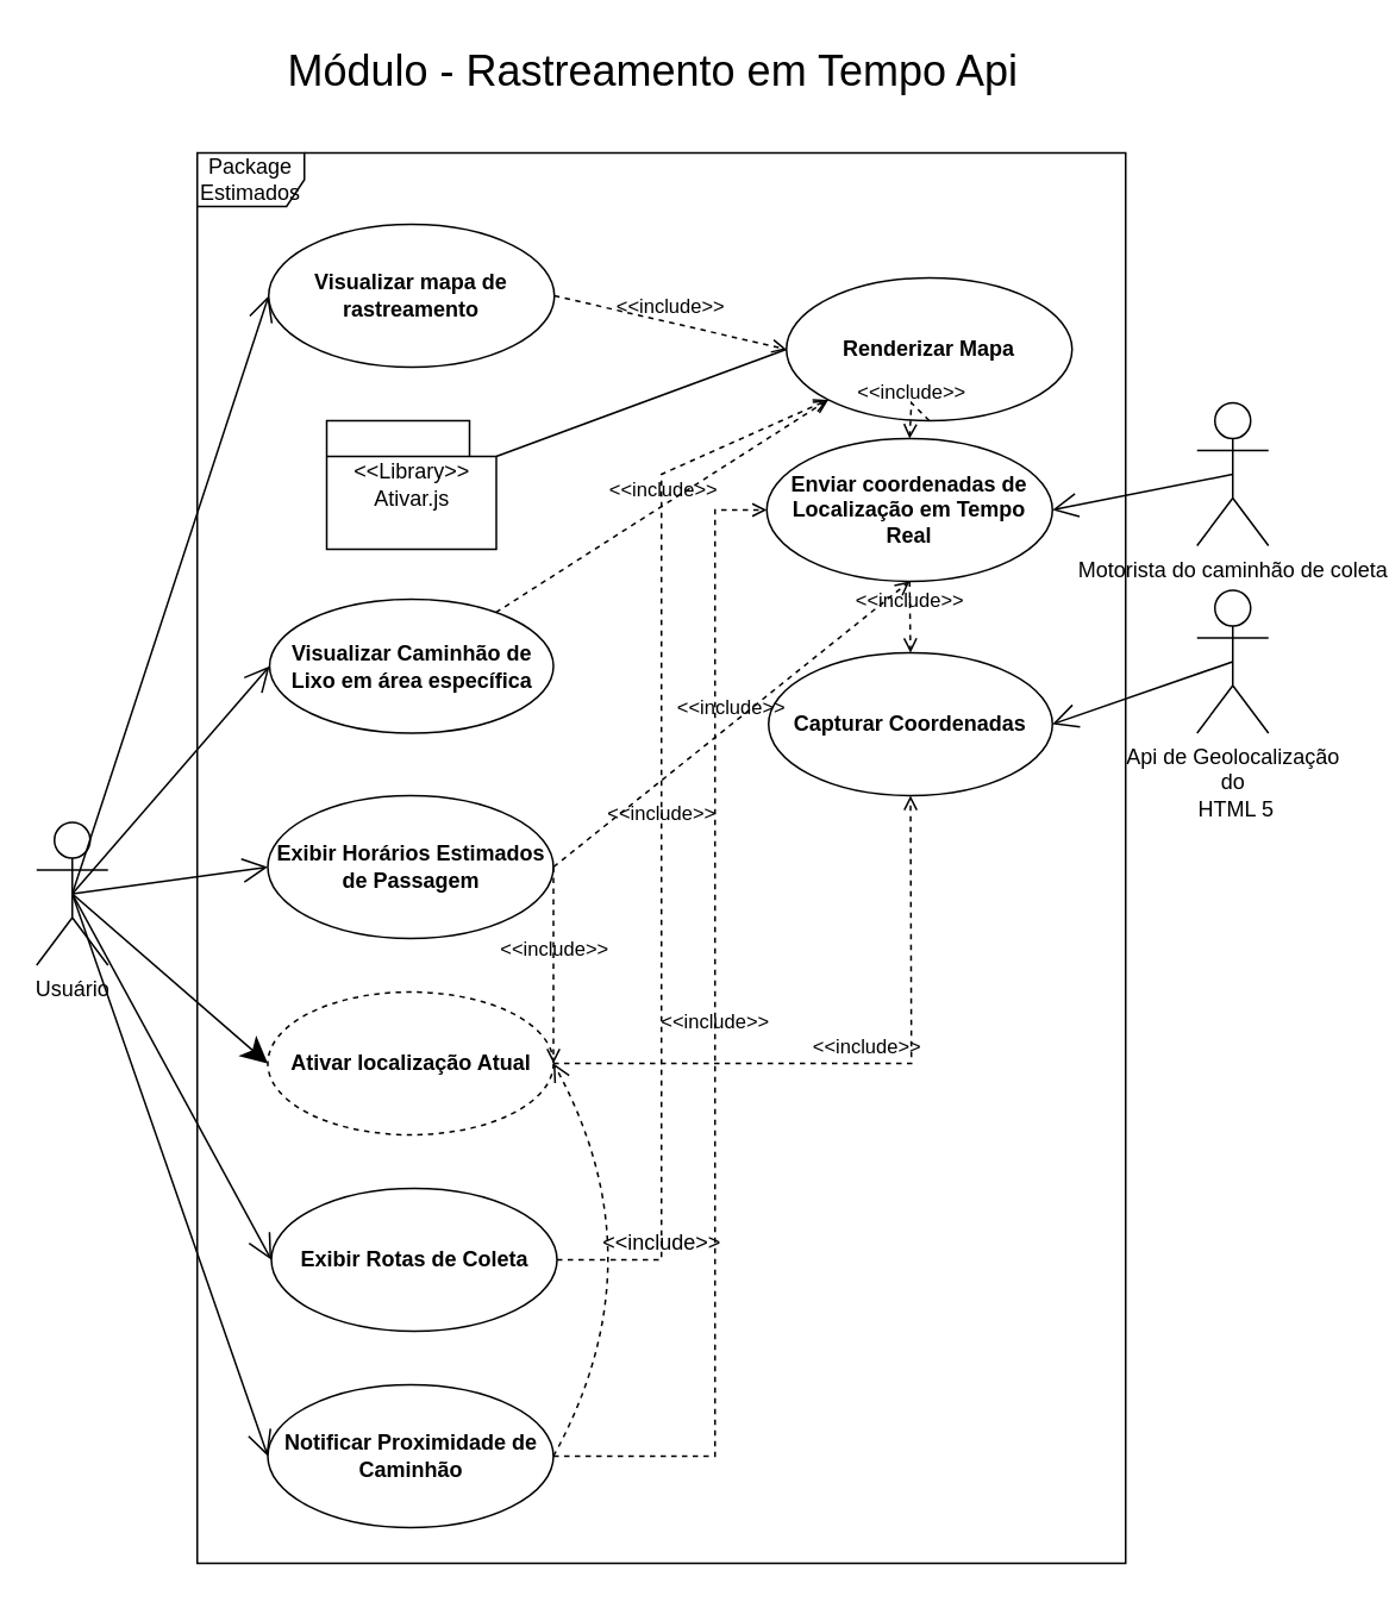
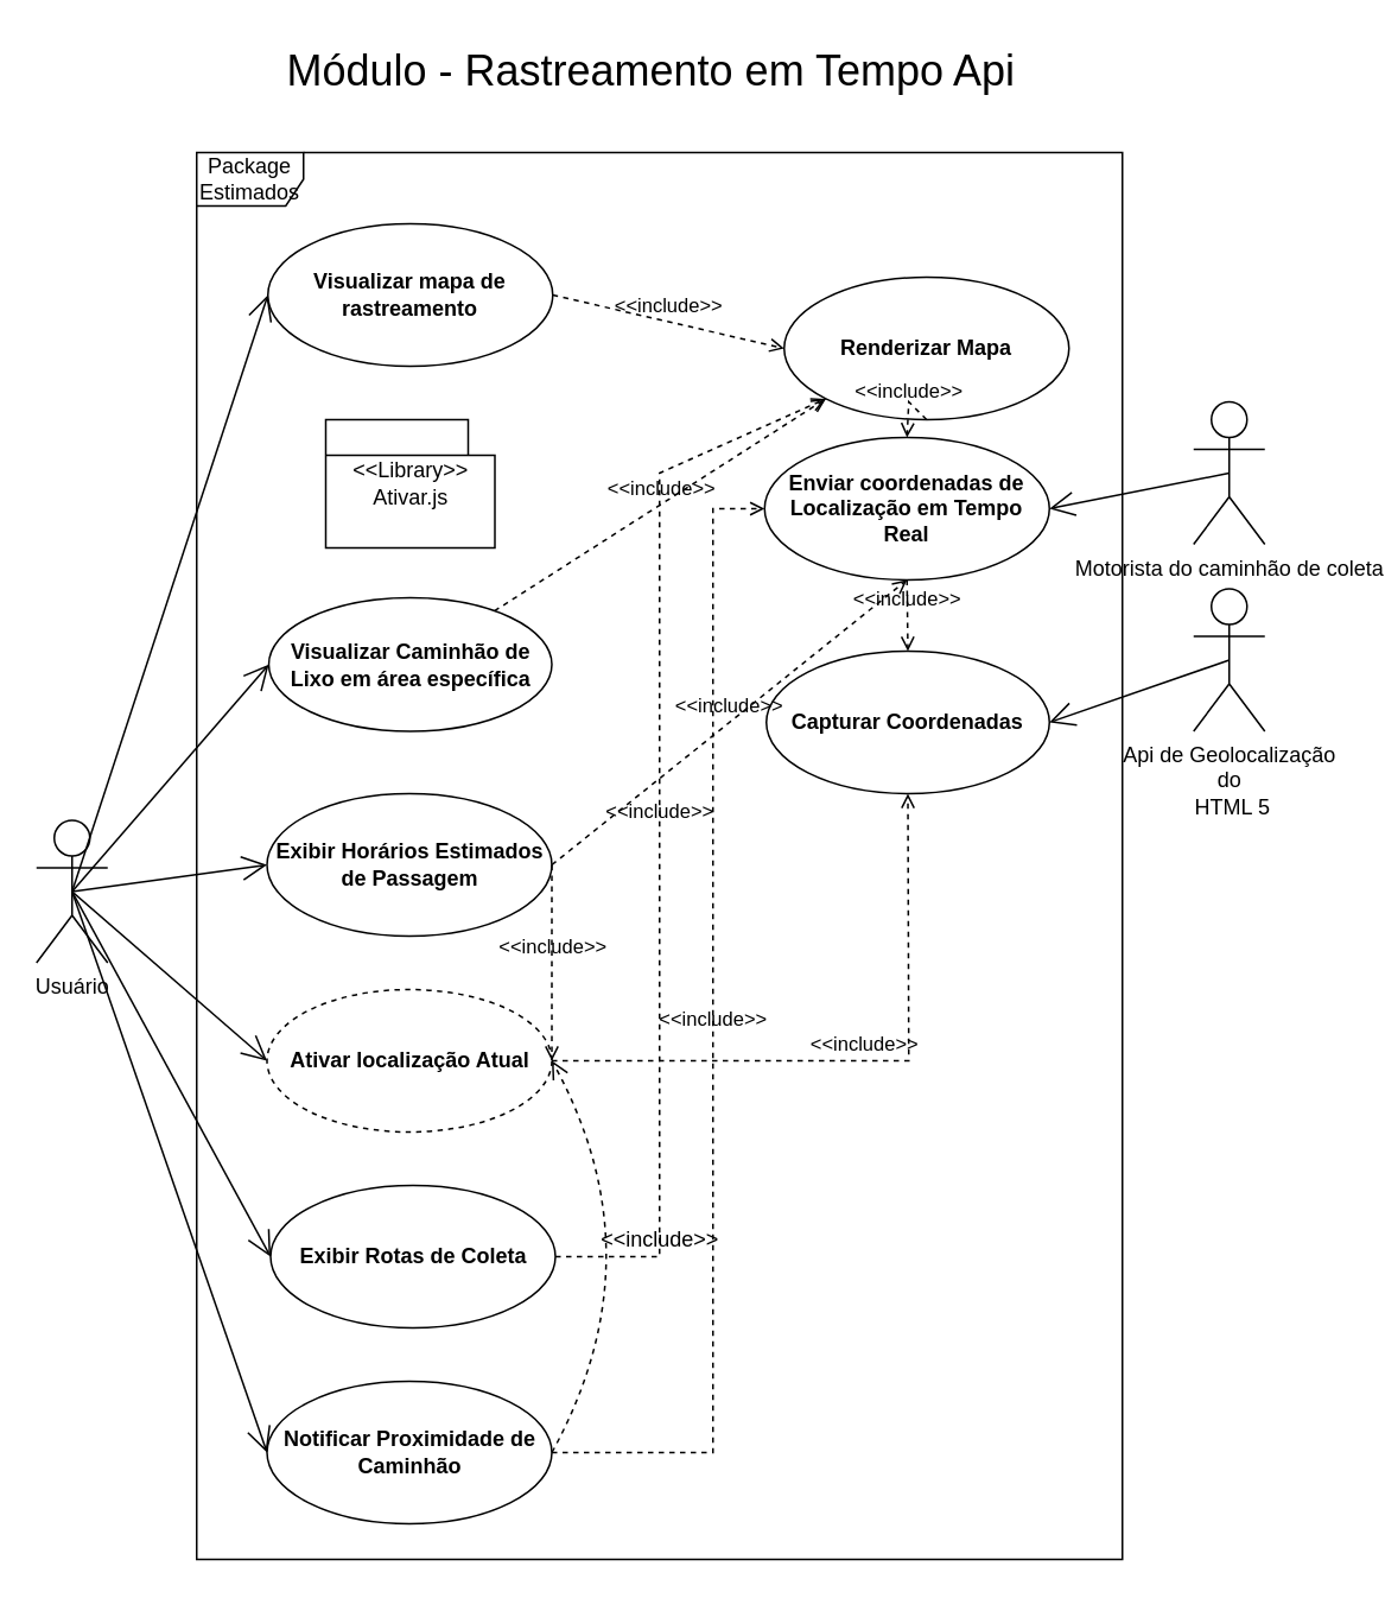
  <mxCell id="0" />
  <mxCell id="1" parent="0" />
  <mxCell id="2" value="Usuário" style="shape=umlActor;verticalLabelPosition=bottom;verticalAlign=top;html=1;" parent="1" vertex="1"><mxGeometry x="20" y="460" width="40" height="80" as="geometry" /></mxCell>
  <mxCell id="3" value="&lt;font style=&quot;font-size: 24px;&quot;&gt;Módulo - Rastreamento em Tempo Api&lt;/font&gt;" style="text;html=1;align=center;verticalAlign=middle;resizable=0;points=[];autosize=1;strokeColor=none;fillColor=none;" parent="1" vertex="1"><mxGeometry x="160" y="20" width="410" height="40" as="geometry" /></mxCell>
  <mxCell id="4" value="&lt;b&gt;Visualizar mapa de rastreamento&lt;/b&gt;" style="ellipse;whiteSpace=wrap;html=1;" parent="1" vertex="1"><mxGeometry x="150" y="125" width="160" height="80" as="geometry" /></mxCell>
  <mxCell id="5" value="&lt;b&gt;Visualizar Caminhão de Lixo em área específica&lt;/b&gt;" style="ellipse;whiteSpace=wrap;html=1;" parent="1" vertex="1"><mxGeometry x="150.5" y="335" width="159" height="75" as="geometry" /></mxCell>
  <mxCell id="6" value="&lt;b&gt;Exibir Rotas de Coleta&lt;/b&gt;" style="ellipse;whiteSpace=wrap;html=1;" parent="1" vertex="1"><mxGeometry x="151.5" y="665" width="160" height="80" as="geometry" /></mxCell>
  <mxCell id="7" value="&lt;span class=&quot;notion-enable-hover&quot; data-token-index=&quot;0&quot; style=&quot;font-weight:600&quot;&gt;Exibir Horários Estimados de Passagem&lt;/span&gt;" style="ellipse;whiteSpace=wrap;html=1;" parent="1" vertex="1"><mxGeometry x="149.5" y="445" width="160" height="80" as="geometry" /></mxCell>
  <mxCell id="8" value="&lt;span class=&quot;notion-enable-hover&quot; data-token-index=&quot;0&quot; style=&quot;font-weight:600&quot;&gt;Notificar Proximidade de Caminhão&lt;/span&gt;" style="ellipse;whiteSpace=wrap;html=1;" parent="1" vertex="1"><mxGeometry x="149.5" y="775" width="160" height="80" as="geometry" /></mxCell>
  <mxCell id="9" value="Motorista do caminhão de coleta&lt;div&gt;&lt;br&gt;&lt;/div&gt;" style="shape=umlActor;verticalLabelPosition=bottom;verticalAlign=top;html=1;" parent="1" vertex="1"><mxGeometry x="670" y="225" width="40" height="80" as="geometry" /></mxCell>
  <mxCell id="10" value="&lt;b&gt;Enviar coordenadas de Localização em Tempo Real&lt;/b&gt;" style="ellipse;whiteSpace=wrap;html=1;" parent="1" vertex="1"><mxGeometry x="429" y="245" width="160" height="80" as="geometry" /></mxCell>
  <mxCell id="11" value="&lt;b&gt;Capturar Coordenadas&lt;/b&gt;" style="ellipse;whiteSpace=wrap;html=1;" parent="1" vertex="1"><mxGeometry x="430" y="365" width="159" height="80" as="geometry" /></mxCell>
  <mxCell id="12" value="&lt;div&gt;Api de Geolocalização &lt;br&gt;do&lt;br&gt;&amp;nbsp;HTML 5&lt;/div&gt;" style="shape=umlActor;verticalLabelPosition=bottom;verticalAlign=top;html=1;" parent="1" vertex="1"><mxGeometry x="670" y="330" width="40" height="80" as="geometry" /></mxCell>
  <mxCell id="13" value="Package Estimados" style="shape=umlFrame;whiteSpace=wrap;html=1;pointerEvents=0;" parent="1" vertex="1"><mxGeometry x="110" y="85" width="520" height="790" as="geometry" /></mxCell>
  <mxCell id="14" value="" style="endArrow=open;endFill=1;endSize=12;html=1;rounded=0;exitX=0.5;exitY=0.5;exitDx=0;exitDy=0;exitPerimeter=0;entryX=0;entryY=0.5;entryDx=0;entryDy=0;" parent="1" source="2" target="4" edge="1"><mxGeometry width="160" relative="1" as="geometry"><mxPoint x="190" y="405" as="sourcePoint" /><mxPoint x="350" y="405" as="targetPoint" /></mxGeometry></mxCell>
  <mxCell id="15" value="&lt;b&gt;Renderizar Mapa&lt;/b&gt;" style="ellipse;whiteSpace=wrap;html=1;" parent="1" vertex="1"><mxGeometry x="440" y="155" width="160" height="80" as="geometry" /></mxCell>
  <mxCell id="16" value="" style="endArrow=open;endFill=1;endSize=12;html=1;rounded=0;exitX=0.5;exitY=0.5;exitDx=0;exitDy=0;exitPerimeter=0;entryX=1;entryY=0.5;entryDx=0;entryDy=0;" parent="1" source="9" target="10" edge="1"><mxGeometry width="160" relative="1" as="geometry"><mxPoint x="292" y="392.5" as="sourcePoint" /><mxPoint x="488" y="107.5" as="targetPoint" /></mxGeometry></mxCell>
  <mxCell id="17" value="&amp;lt;&amp;lt;include&amp;gt;&amp;gt;" style="html=1;verticalAlign=bottom;labelBackgroundColor=none;endArrow=open;endFill=0;dashed=1;rounded=0;exitX=0.5;exitY=1;exitDx=0;exitDy=0;entryX=0.5;entryY=0;entryDx=0;entryDy=0;" parent="1" source="10" target="11" edge="1"><mxGeometry width="160" relative="1" as="geometry"><mxPoint x="490" y="360" as="sourcePoint" /><mxPoint x="650" y="360" as="targetPoint" /></mxGeometry></mxCell>
  <mxCell id="18" value="" style="endArrow=open;endFill=1;endSize=12;html=1;rounded=0;entryX=1;entryY=0.5;entryDx=0;entryDy=0;exitX=0.5;exitY=0.5;exitDx=0;exitDy=0;exitPerimeter=0;" parent="1" source="12" target="11" edge="1"><mxGeometry width="160" relative="1" as="geometry"><mxPoint x="680" y="295" as="sourcePoint" /><mxPoint x="840" y="295" as="targetPoint" /></mxGeometry></mxCell>
  <mxCell id="19" value="&amp;lt;&amp;lt;include&amp;gt;&amp;gt;" style="html=1;verticalAlign=bottom;labelBackgroundColor=none;endArrow=open;endFill=0;dashed=1;rounded=0;exitX=1;exitY=0.5;exitDx=0;exitDy=0;entryX=0;entryY=0.5;entryDx=0;entryDy=0;" parent="1" source="4" target="15" edge="1"><mxGeometry width="160" relative="1" as="geometry"><mxPoint x="190" y="245" as="sourcePoint" /><mxPoint x="453" y="137" as="targetPoint" /></mxGeometry></mxCell>
  <mxCell id="20" value="&amp;lt;&amp;lt;include&amp;gt;&amp;gt;" style="html=1;verticalAlign=bottom;labelBackgroundColor=none;endArrow=open;endFill=0;dashed=1;rounded=0;entryX=0.5;entryY=0;entryDx=0;entryDy=0;exitX=0.5;exitY=1;exitDx=0;exitDy=0;" parent="1" source="15" target="10" edge="1"><mxGeometry x="-0.003" width="160" relative="1" as="geometry"><mxPoint x="412.926" y="371.716" as="sourcePoint" /><mxPoint x="280" y="390" as="targetPoint" /><Array as="points"><mxPoint x="510" y="225" /></Array><mxPoint as="offset" /></mxGeometry></mxCell>
  <mxCell id="21" value="&amp;lt;&amp;lt;Library&amp;gt;&amp;gt;&lt;br&gt;Ativar.js" style="shape=folder;tabWidth=80;tabHeight=20;tabPosition=left;html=1;whiteSpace=wrap;align=center;" parent="1" vertex="1"><mxGeometry x="182.5" y="235" width="95" height="72" as="geometry" /></mxCell>
- <mxCell id="22" value="" style="endArrow=none;html=1;rounded=0;exitX=0;exitY=0;exitDx=95;exitDy=20;exitPerimeter=0;entryX=0;entryY=0.5;entryDx=0;entryDy=0;" parent="1" source="21" target="15" edge="1"><mxGeometry relative="1" as="geometry"><mxPoint x="290" y="355" as="sourcePoint" /><mxPoint x="450" y="355" as="targetPoint" /></mxGeometry></mxCell>
  <mxCell id="23" value="" style="endArrow=open;endFill=1;endSize=12;html=1;rounded=0;exitX=0.5;exitY=0.5;exitDx=0;exitDy=0;exitPerimeter=0;entryX=0;entryY=0.5;entryDx=0;entryDy=0;" edge="1" parent="1" source="2" target="5"><mxGeometry width="160" relative="1" as="geometry"><mxPoint x="60" y="295" as="sourcePoint" /><mxPoint x="200" y="175" as="targetPoint" /></mxGeometry></mxCell>
  <mxCell id="24" value="&amp;lt;&amp;lt;include&amp;gt;&amp;gt;" style="html=1;verticalAlign=bottom;labelBackgroundColor=none;endArrow=open;endFill=0;dashed=1;rounded=0;exitX=0.797;exitY=0.099;exitDx=0;exitDy=0;entryX=0;entryY=1;entryDx=0;entryDy=0;exitPerimeter=0;" edge="1" parent="1" source="5" target="15"><mxGeometry width="160" relative="1" as="geometry"><mxPoint x="280" y="215" as="sourcePoint" /><mxPoint x="280" y="255" as="targetPoint" /></mxGeometry></mxCell>
  <mxCell id="25" value="&lt;b&gt;Ativar localização Atual&lt;/b&gt;" style="ellipse;whiteSpace=wrap;html=1;dashed=1;" vertex="1" parent="1"><mxGeometry x="149.5" y="555" width="160" height="80" as="geometry" /></mxCell>
  <mxCell id="26" value="&amp;lt;&amp;lt;include&amp;gt;&amp;gt;" style="html=1;verticalAlign=bottom;labelBackgroundColor=none;endArrow=open;endFill=0;dashed=1;rounded=0;exitX=1;exitY=0.5;exitDx=0;exitDy=0;entryX=0.5;entryY=1;entryDx=0;entryDy=0;" edge="1" parent="1" source="7" target="10"><mxGeometry width="160" relative="1" as="geometry"><mxPoint x="520" y="215" as="sourcePoint" /><mxPoint x="521" y="375" as="targetPoint" /></mxGeometry></mxCell>
- <mxCell id="27" value="" style="endArrow=classic;endFill=1;endSize=12;html=1;rounded=0;exitX=0.5;exitY=0.5;exitDx=0;exitDy=0;exitPerimeter=0;entryX=0;entryY=0.5;entryDx=0;entryDy=0;" edge="1" parent="1" source="2" target="25"><mxGeometry width="160" relative="1" as="geometry"><mxPoint x="50" y="475" as="sourcePoint" /><mxPoint x="162" y="413" as="targetPoint" /></mxGeometry></mxCell>
+ <mxCell id="27" value="" style="endArrow=open;endFill=1;endSize=12;html=1;rounded=0;exitX=0.5;exitY=0.5;exitDx=0;exitDy=0;exitPerimeter=0;entryX=0;entryY=0.5;entryDx=0;entryDy=0;" edge="1" parent="1" source="2" target="25"><mxGeometry width="160" relative="1" as="geometry"><mxPoint x="50" y="475" as="sourcePoint" /><mxPoint x="162" y="413" as="targetPoint" /></mxGeometry></mxCell>
  <mxCell id="28" value="" style="endArrow=open;endFill=1;endSize=12;html=1;rounded=0;exitX=0.5;exitY=0.5;exitDx=0;exitDy=0;exitPerimeter=0;entryX=0;entryY=0.5;entryDx=0;entryDy=0;" edge="1" parent="1" source="2" target="7"><mxGeometry width="160" relative="1" as="geometry"><mxPoint x="50" y="475" as="sourcePoint" /><mxPoint x="162" y="413" as="targetPoint" /></mxGeometry></mxCell>
  <mxCell id="29" value="&amp;lt;&amp;lt;include&amp;gt;&amp;gt;" style="html=1;verticalAlign=bottom;labelBackgroundColor=none;endArrow=open;endFill=0;dashed=1;rounded=0;exitX=1;exitY=0.5;exitDx=0;exitDy=0;entryX=0.5;entryY=1;entryDx=0;entryDy=0;" edge="1" parent="1" source="25" target="11"><mxGeometry width="160" relative="1" as="geometry"><mxPoint x="431" y="475" as="sourcePoint" /><mxPoint x="432" y="635" as="targetPoint" /><Array as="points"><mxPoint x="510" y="595" /></Array></mxGeometry></mxCell>
  <mxCell id="30" value="&amp;lt;&amp;lt;include&amp;gt;&amp;gt;" style="html=1;verticalAlign=bottom;labelBackgroundColor=none;endArrow=open;endFill=0;dashed=1;rounded=0;exitX=1;exitY=0.5;exitDx=0;exitDy=0;entryX=1;entryY=0.5;entryDx=0;entryDy=0;" edge="1" parent="1" source="7" target="25"><mxGeometry width="160" relative="1" as="geometry"><mxPoint x="320" y="615" as="sourcePoint" /><mxPoint x="521" y="455" as="targetPoint" /></mxGeometry></mxCell>
  <mxCell id="31" value="" style="endArrow=open;endFill=1;endSize=12;html=1;rounded=0;exitX=0.5;exitY=0.5;exitDx=0;exitDy=0;exitPerimeter=0;entryX=0;entryY=0.5;entryDx=0;entryDy=0;" edge="1" parent="1" source="2" target="6"><mxGeometry width="160" relative="1" as="geometry"><mxPoint x="40" y="565" as="sourcePoint" /><mxPoint x="150" y="705" as="targetPoint" /></mxGeometry></mxCell>
  <mxCell id="32" value="&amp;lt;&amp;lt;include&amp;gt;&amp;gt;" style="html=1;verticalAlign=bottom;labelBackgroundColor=none;endArrow=open;endFill=0;dashed=1;rounded=0;exitX=1;exitY=0.5;exitDx=0;exitDy=0;entryX=0;entryY=1;entryDx=0;entryDy=0;" edge="1" parent="1" source="6" target="15"><mxGeometry width="160" relative="1" as="geometry"><mxPoint x="298" y="386" as="sourcePoint" /><mxPoint x="463" y="203" as="targetPoint" /><Array as="points"><mxPoint x="370" y="705" /><mxPoint x="370" y="265" /></Array></mxGeometry></mxCell>
  <mxCell id="33" value="&amp;lt;&amp;lt;include&amp;gt;&amp;gt;" style="html=1;verticalAlign=bottom;labelBackgroundColor=none;endArrow=open;endFill=0;dashed=1;rounded=0;fontSize=12;startSize=8;endSize=8;curved=1;exitX=1;exitY=0.5;exitDx=0;exitDy=0;entryX=1;entryY=0.5;entryDx=0;entryDy=0;" edge="1" parent="1" source="8" target="25"><mxGeometry width="160" relative="1" as="geometry"><mxPoint x="340" y="765" as="sourcePoint" /><mxPoint x="500" y="765" as="targetPoint" /><Array as="points"><mxPoint x="370" y="705" /></Array></mxGeometry></mxCell>
  <mxCell id="34" value="" style="endArrow=open;endFill=1;endSize=12;html=1;rounded=0;exitX=0.5;exitY=0.5;exitDx=0;exitDy=0;exitPerimeter=0;entryX=0;entryY=0.5;entryDx=0;entryDy=0;" edge="1" parent="1" source="2" target="8"><mxGeometry width="160" relative="1" as="geometry"><mxPoint x="50" y="475" as="sourcePoint" /><mxPoint x="161" y="715" as="targetPoint" /></mxGeometry></mxCell>
  <mxCell id="35" value="&amp;lt;&amp;lt;include&amp;gt;&amp;gt;" style="html=1;verticalAlign=bottom;labelBackgroundColor=none;endArrow=open;endFill=0;dashed=1;rounded=0;exitX=1;exitY=0.5;exitDx=0;exitDy=0;entryX=0;entryY=0.5;entryDx=0;entryDy=0;" edge="1" parent="1" source="8" target="10"><mxGeometry width="160" relative="1" as="geometry"><mxPoint x="440" y="635" as="sourcePoint" /><mxPoint x="440" y="745" as="targetPoint" /><Array as="points"><mxPoint x="400" y="815" /><mxPoint x="400" y="285" /></Array></mxGeometry></mxCell>
